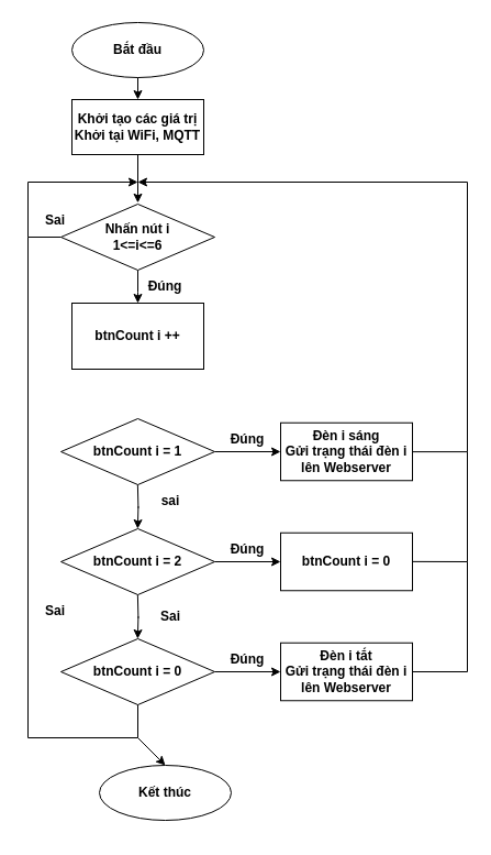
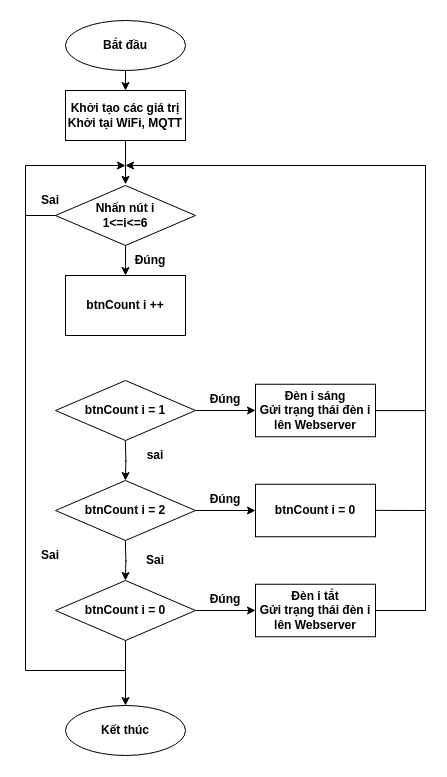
  <mxCell id="0" />
  <mxCell id="1" parent="0" />
  <mxCell id="2" style="edgeStyle=orthogonalEdgeStyle;rounded=0;orthogonalLoop=1;jettySize=auto;html=1;entryX=0.5;entryY=0;entryDx=0;entryDy=0;fontStyle=1" edge="1" parent="1" target="25"><mxGeometry relative="1" as="geometry"><mxPoint x="125" y="65" as="sourcePoint" /></mxGeometry></mxCell>
  <mxCell id="3" value="Bắt đầu" style="ellipse;whiteSpace=wrap;html=1;fontStyle=1" parent="1" vertex="1"><mxGeometry x="65" y="20" width="120" height="50" as="geometry" /></mxCell>
  <mxCell id="4" style="edgeStyle=orthogonalEdgeStyle;rounded=0;orthogonalLoop=1;jettySize=auto;html=1;entryX=0.5;entryY=0;entryDx=0;entryDy=0;fontStyle=1" parent="1" source="6" edge="1"><mxGeometry relative="1" as="geometry"><mxPoint x="125" y="275" as="targetPoint" /></mxGeometry></mxCell>
  <mxCell id="5" style="edgeStyle=orthogonalEdgeStyle;rounded=0;orthogonalLoop=1;jettySize=auto;html=1;" edge="1" parent="1" source="6"><mxGeometry relative="1" as="geometry"><mxPoint x="125" y="165" as="targetPoint" /><Array as="points"><mxPoint x="25" y="215" /><mxPoint x="25" y="165" /><mxPoint x="125" y="165" /></Array></mxGeometry></mxCell>
  <mxCell id="6" value="Nhấn nút i&lt;br&gt;1&amp;lt;=i&amp;lt;=6" style="rhombus;whiteSpace=wrap;html=1;fontStyle=1" parent="1" vertex="1"><mxGeometry x="55" y="185" width="140" height="60" as="geometry" /></mxCell>
  <mxCell id="7" style="edgeStyle=orthogonalEdgeStyle;rounded=0;orthogonalLoop=1;jettySize=auto;html=1;entryX=0.467;entryY=0;entryDx=0;entryDy=0;entryPerimeter=0;fontStyle=1" parent="1" edge="1"><mxGeometry relative="1" as="geometry"><mxPoint x="124.86" y="439.999" as="sourcePoint" /><mxPoint x="124.86" y="480.02" as="targetPoint" /></mxGeometry></mxCell>
- <mxCell id="8" value="Kết thúc" style="ellipse;whiteSpace=wrap;html=1;fontStyle=1" parent="1" vertex="1"><mxGeometry x="90" y="695" width="120" height="50" as="geometry" /></mxCell>
+ <mxCell id="8" value="Kết thúc" style="ellipse;whiteSpace=wrap;html=1;fontStyle=1" parent="1" vertex="1"><mxGeometry x="65" y="705" width="120" height="50" as="geometry" /></mxCell>
  <mxCell id="9" style="edgeStyle=orthogonalEdgeStyle;rounded=0;orthogonalLoop=1;jettySize=auto;html=1;entryX=0;entryY=0.5;entryDx=0;entryDy=0;exitX=1;exitY=0.5;exitDx=0;exitDy=0;fontStyle=1" parent="1" source="14" target="11" edge="1"><mxGeometry relative="1" as="geometry"><mxPoint x="210" y="410" as="sourcePoint" /><Array as="points" /></mxGeometry></mxCell>
  <mxCell id="10" style="edgeStyle=orthogonalEdgeStyle;rounded=0;orthogonalLoop=1;jettySize=auto;html=1;" edge="1" parent="1" source="11"><mxGeometry relative="1" as="geometry"><mxPoint x="125" y="165" as="targetPoint" /><Array as="points"><mxPoint x="425" y="410" /><mxPoint x="425" y="165" /></Array></mxGeometry></mxCell>
  <mxCell id="11" value="Đèn i sáng&lt;br&gt;Gửi trạng thái đèn i lên Webserver" style="rounded=0;whiteSpace=wrap;html=1;fontStyle=1" parent="1" vertex="1"><mxGeometry x="255" y="383.75" width="120" height="52.5" as="geometry" /></mxCell>
  <mxCell id="12" value="Đúng" style="text;html=1;strokeColor=none;fillColor=none;align=center;verticalAlign=middle;whiteSpace=wrap;rounded=0;fontStyle=1" parent="1" vertex="1"><mxGeometry x="195" y="383.75" width="60" height="30" as="geometry" /></mxCell>
  <mxCell id="13" value="btnCount i ++" style="rounded=0;whiteSpace=wrap;html=1;fontStyle=1" vertex="1" parent="1"><mxGeometry x="65" y="275" width="120" height="60" as="geometry" /></mxCell>
  <mxCell id="14" value="btnCount i = 1" style="rhombus;whiteSpace=wrap;html=1;fontStyle=1" vertex="1" parent="1"><mxGeometry x="55" y="380" width="140" height="60" as="geometry" /></mxCell>
  <mxCell id="15" style="edgeStyle=orthogonalEdgeStyle;rounded=0;orthogonalLoop=1;jettySize=auto;html=1;entryX=0.467;entryY=0;entryDx=0;entryDy=0;entryPerimeter=0;fontStyle=1" edge="1" parent="1"><mxGeometry relative="1" as="geometry"><mxPoint x="124.86" y="539.999" as="sourcePoint" /><mxPoint x="124.86" y="580.02" as="targetPoint" /></mxGeometry></mxCell>
  <mxCell id="16" style="edgeStyle=orthogonalEdgeStyle;rounded=0;orthogonalLoop=1;jettySize=auto;html=1;entryX=0;entryY=0.5;entryDx=0;entryDy=0;exitX=1;exitY=0.5;exitDx=0;exitDy=0;fontStyle=1" edge="1" parent="1" source="19" target="17"><mxGeometry relative="1" as="geometry"><mxPoint x="210" y="510" as="sourcePoint" /><Array as="points" /></mxGeometry></mxCell>
  <mxCell id="17" value="btnCount i = 0" style="rounded=0;whiteSpace=wrap;html=1;fontStyle=1" vertex="1" parent="1"><mxGeometry x="255" y="483.75" width="120" height="52.5" as="geometry" /></mxCell>
  <mxCell id="18" value="Đúng" style="text;html=1;strokeColor=none;fillColor=none;align=center;verticalAlign=middle;whiteSpace=wrap;rounded=0;fontStyle=1" vertex="1" parent="1"><mxGeometry x="195" y="483.75" width="60" height="30" as="geometry" /></mxCell>
  <mxCell id="19" value="btnCount i = 2" style="rhombus;whiteSpace=wrap;html=1;fontStyle=1" vertex="1" parent="1"><mxGeometry x="55" y="480" width="140" height="60" as="geometry" /></mxCell>
  <mxCell id="20" style="edgeStyle=orthogonalEdgeStyle;rounded=0;orthogonalLoop=1;jettySize=auto;html=1;entryX=0;entryY=0.5;entryDx=0;entryDy=0;exitX=1;exitY=0.5;exitDx=0;exitDy=0;fontStyle=1" edge="1" parent="1" source="23" target="21"><mxGeometry relative="1" as="geometry"><mxPoint x="210" y="610" as="sourcePoint" /><Array as="points" /></mxGeometry></mxCell>
  <mxCell id="21" value="Đèn i tắt&lt;br&gt;Gửi trạng thái đèn i lên Webserver" style="rounded=0;whiteSpace=wrap;html=1;fontStyle=1" vertex="1" parent="1"><mxGeometry x="255" y="583.75" width="120" height="52.5" as="geometry" /></mxCell>
  <mxCell id="22" value="Đúng" style="text;html=1;strokeColor=none;fillColor=none;align=center;verticalAlign=middle;whiteSpace=wrap;rounded=0;fontStyle=1" vertex="1" parent="1"><mxGeometry x="195" y="583.75" width="60" height="30" as="geometry" /></mxCell>
  <mxCell id="23" value="btnCount i = 0" style="rhombus;whiteSpace=wrap;html=1;fontStyle=1" vertex="1" parent="1"><mxGeometry x="55" y="580" width="140" height="60" as="geometry" /></mxCell>
  <mxCell id="24" style="edgeStyle=orthogonalEdgeStyle;rounded=0;orthogonalLoop=1;jettySize=auto;html=1;entryX=0.5;entryY=-0.019;entryDx=0;entryDy=0;entryPerimeter=0;fontStyle=1" edge="1" parent="1" source="25" target="6"><mxGeometry relative="1" as="geometry" /></mxCell>
  <mxCell id="25" value="Khởi tạo các giá trị&lt;br&gt;Khởi tại WiFi, MQTT" style="rounded=0;whiteSpace=wrap;html=1;fontStyle=1" vertex="1" parent="1"><mxGeometry x="65" y="90" width="120" height="50" as="geometry" /></mxCell>
  <mxCell id="26" value="" style="endArrow=none;html=1;rounded=0;" edge="1" parent="1"><mxGeometry width="50" height="50" relative="1" as="geometry"><mxPoint x="375" y="509.88" as="sourcePoint" /><mxPoint x="425" y="510" as="targetPoint" /></mxGeometry></mxCell>
  <mxCell id="27" value="" style="endArrow=none;html=1;rounded=0;" edge="1" parent="1"><mxGeometry width="50" height="50" relative="1" as="geometry"><mxPoint x="425" y="510" as="sourcePoint" /><mxPoint x="425" y="410" as="targetPoint" /></mxGeometry></mxCell>
  <mxCell id="28" value="" style="endArrow=none;html=1;rounded=0;" edge="1" parent="1"><mxGeometry width="50" height="50" relative="1" as="geometry"><mxPoint x="375" y="610" as="sourcePoint" /><mxPoint x="425" y="610" as="targetPoint" /></mxGeometry></mxCell>
  <mxCell id="29" value="" style="endArrow=none;html=1;rounded=0;" edge="1" parent="1"><mxGeometry width="50" height="50" relative="1" as="geometry"><mxPoint x="425" y="610" as="sourcePoint" /><mxPoint x="425" y="510" as="targetPoint" /></mxGeometry></mxCell>
  <mxCell id="30" value="" style="endArrow=none;html=1;rounded=0;" edge="1" parent="1"><mxGeometry width="50" height="50" relative="1" as="geometry"><mxPoint x="25" y="165" as="sourcePoint" /><mxPoint x="25" y="165" as="targetPoint" /></mxGeometry></mxCell>
  <mxCell id="31" value="" style="endArrow=none;html=1;rounded=0;" edge="1" parent="1"><mxGeometry width="50" height="50" relative="1" as="geometry"><mxPoint x="25" y="670" as="sourcePoint" /><mxPoint x="25" y="215" as="targetPoint" /></mxGeometry></mxCell>
  <mxCell id="32" value="" style="endArrow=none;html=1;rounded=0;" edge="1" parent="1"><mxGeometry width="50" height="50" relative="1" as="geometry"><mxPoint x="25" y="670" as="sourcePoint" /><mxPoint x="125" y="670" as="targetPoint" /></mxGeometry></mxCell>
  <mxCell id="33" value="" style="endArrow=none;html=1;rounded=0;entryX=0.5;entryY=1;entryDx=0;entryDy=0;" edge="1" parent="1" target="23"><mxGeometry width="50" height="50" relative="1" as="geometry"><mxPoint x="125" y="670" as="sourcePoint" /><mxPoint x="175" y="620" as="targetPoint" /></mxGeometry></mxCell>
  <mxCell id="34" value="Đúng" style="text;html=1;strokeColor=none;fillColor=none;align=center;verticalAlign=middle;whiteSpace=wrap;rounded=0;fontStyle=1" vertex="1" parent="1"><mxGeometry x="120" y="245" width="60" height="30" as="geometry" /></mxCell>
  <mxCell id="35" value="sai" style="text;html=1;strokeColor=none;fillColor=none;align=center;verticalAlign=middle;whiteSpace=wrap;rounded=0;fontStyle=1" vertex="1" parent="1"><mxGeometry x="125" y="440" width="60" height="30" as="geometry" /></mxCell>
  <mxCell id="36" value="Sai" style="text;html=1;strokeColor=none;fillColor=none;align=center;verticalAlign=middle;whiteSpace=wrap;rounded=0;fontStyle=1" vertex="1" parent="1"><mxGeometry x="125" y="545" width="60" height="30" as="geometry" /></mxCell>
  <mxCell id="37" value="Sai" style="text;html=1;strokeColor=none;fillColor=none;align=center;verticalAlign=middle;whiteSpace=wrap;rounded=0;fontStyle=1" vertex="1" parent="1"><mxGeometry x="20" y="185" width="60" height="30" as="geometry" /></mxCell>
  <mxCell id="38" value="" style="endArrow=classic;html=1;rounded=0;entryX=0.5;entryY=0;entryDx=0;entryDy=0;" edge="1" parent="1" target="8"><mxGeometry width="50" height="50" relative="1" as="geometry"><mxPoint x="125" y="670" as="sourcePoint" /><mxPoint x="145" y="620" as="targetPoint" /></mxGeometry></mxCell>
  <mxCell id="39" value="Sai" style="text;html=1;strokeColor=none;fillColor=none;align=center;verticalAlign=middle;whiteSpace=wrap;rounded=0;fontStyle=1" vertex="1" parent="1"><mxGeometry x="20" y="540" width="60" height="30" as="geometry" /></mxCell>
